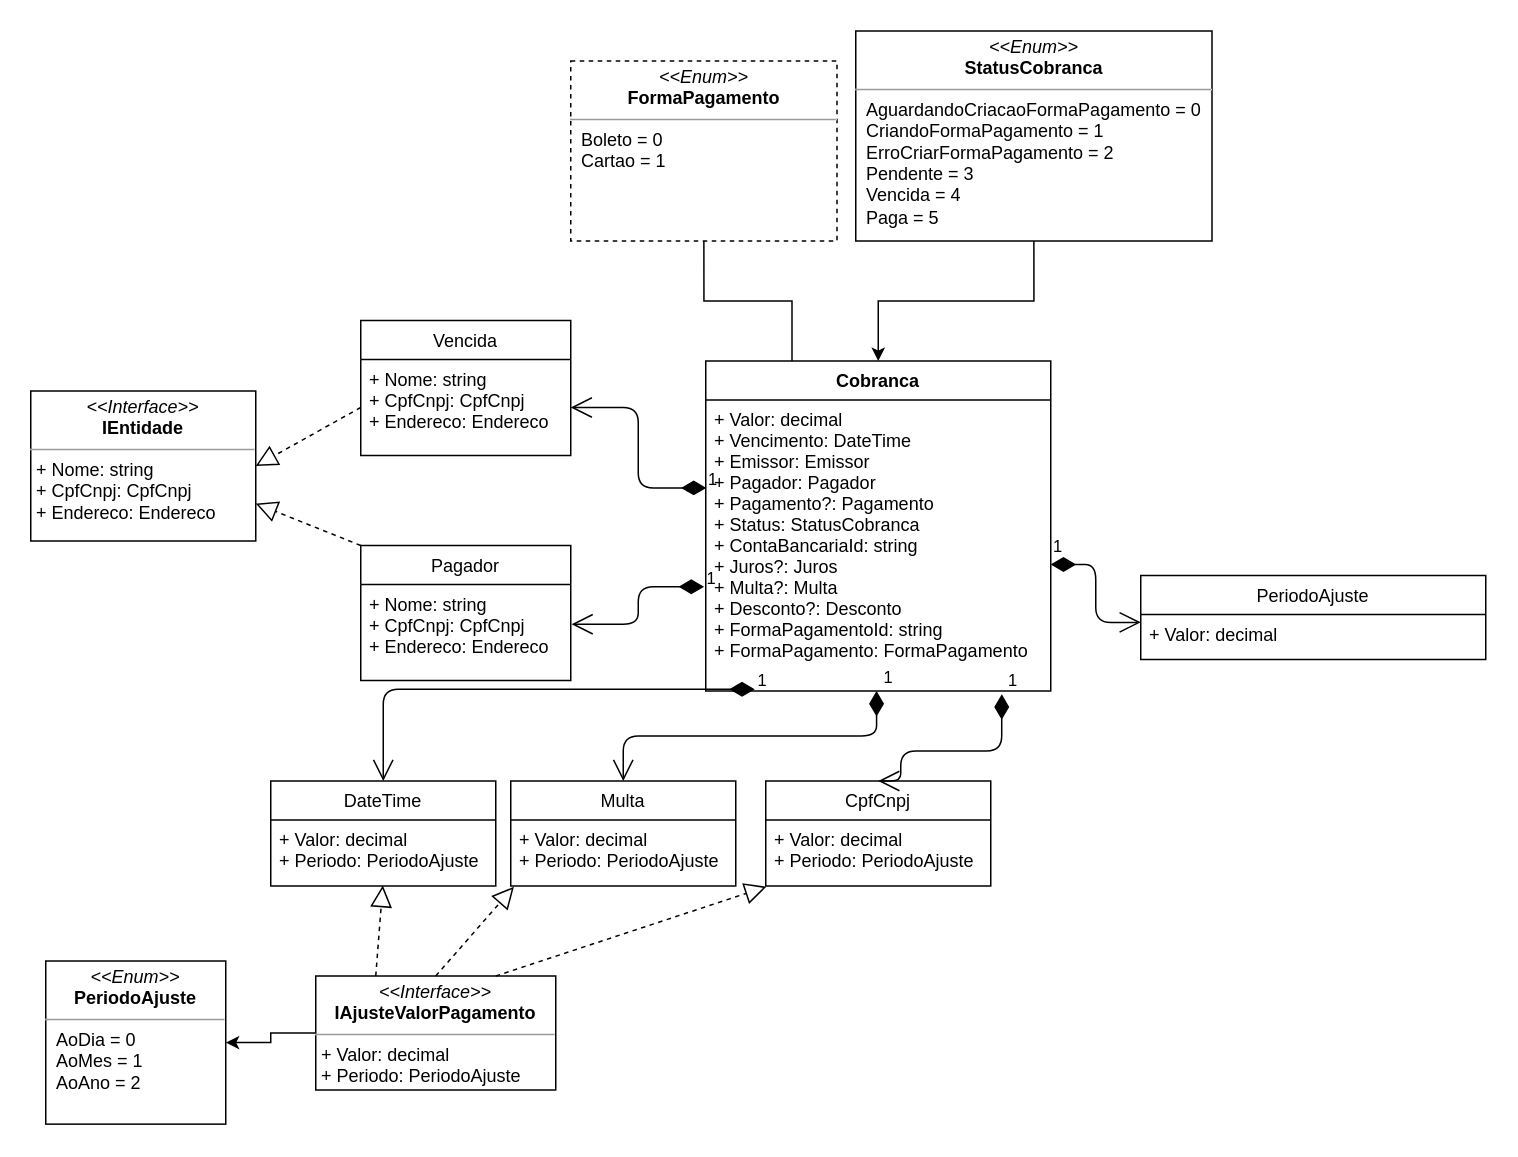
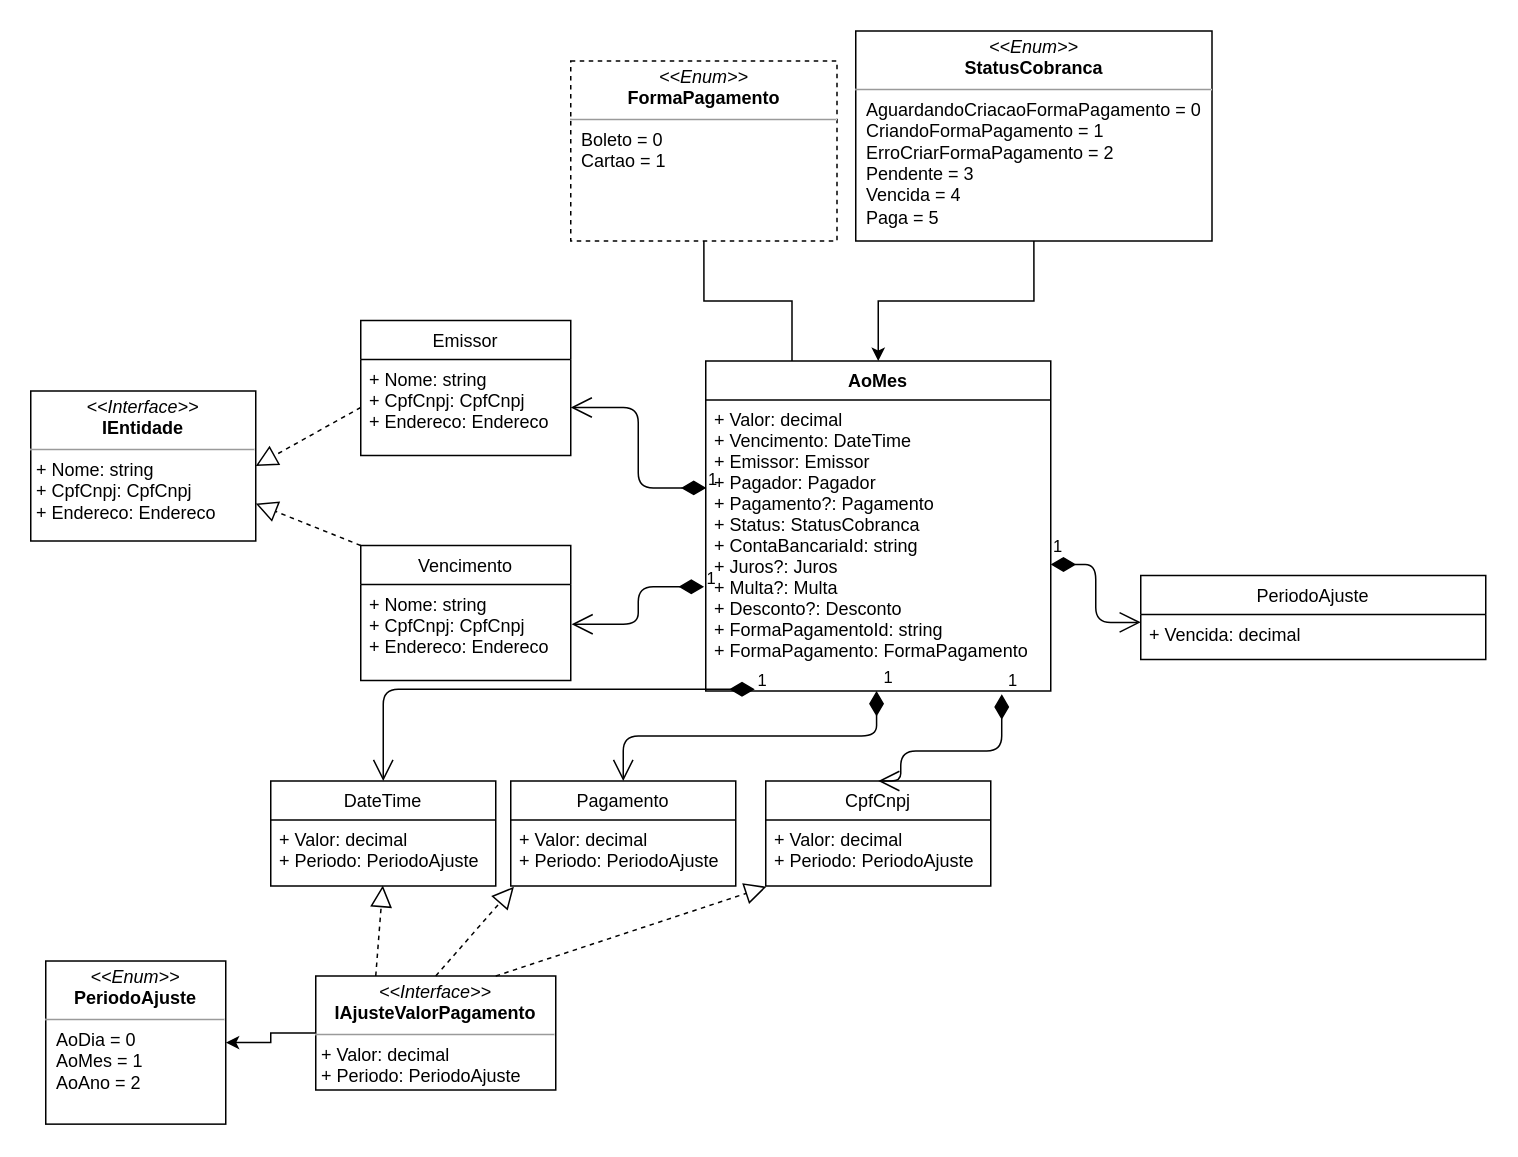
  <mxCell id="0" />
  <mxCell id="1" parent="0" />
  <mxCell id="2" value="1" style="endArrow=open;html=1;endSize=12;startArrow=diamondThin;startSize=14;startFill=1;edgeStyle=orthogonalEdgeStyle;align=left;verticalAlign=bottom;entryX=1.004;entryY=0.414;entryDx=0;entryDy=0;entryPerimeter=0;exitX=-0.005;exitY=0.642;exitDx=0;exitDy=0;exitPerimeter=0;" parent="1" source="24" target="9" edge="1"><mxGeometry x="-1" y="3" relative="1" as="geometry"><mxPoint x="440" y="421" as="sourcePoint" /><mxPoint x="630" y="230" as="targetPoint" /></mxGeometry></mxCell>
  <mxCell id="3" value="1" style="endArrow=open;html=1;endSize=12;startArrow=diamondThin;startSize=14;startFill=1;edgeStyle=orthogonalEdgeStyle;align=left;verticalAlign=bottom;entryX=1;entryY=0.5;entryDx=0;entryDy=0;exitX=0.002;exitY=0.302;exitDx=0;exitDy=0;exitPerimeter=0;" parent="1" source="24" target="7" edge="1"><mxGeometry x="-1" y="3" relative="1" as="geometry"><mxPoint x="430" y="280" as="sourcePoint" /><mxPoint x="630" y="230" as="targetPoint" /></mxGeometry></mxCell>
  <mxCell id="4" value="" style="endArrow=block;dashed=1;endFill=0;endSize=12;html=1;entryX=1;entryY=0.5;entryDx=0;entryDy=0;exitX=0;exitY=0.5;exitDx=0;exitDy=0;" parent="1" source="7" target="10" edge="1"><mxGeometry width="160" relative="1" as="geometry"><mxPoint x="110" y="200" as="sourcePoint" /><mxPoint x="165" y="318" as="targetPoint" /></mxGeometry></mxCell>
  <mxCell id="5" value="" style="endArrow=block;dashed=1;endFill=0;endSize=12;html=1;entryX=1;entryY=0.75;entryDx=0;entryDy=0;exitX=0;exitY=0;exitDx=0;exitDy=0;" parent="1" source="8" target="10" edge="1"><mxGeometry width="160" relative="1" as="geometry"><mxPoint x="230" y="302" as="sourcePoint" /><mxPoint x="165" y="348" as="targetPoint" /></mxGeometry></mxCell>
- <mxCell id="6" value="Vencida" style="swimlane;fontStyle=0;childLayout=stackLayout;horizontal=1;startSize=26;fillColor=none;horizontalStack=0;resizeParent=1;resizeParentMax=0;resizeLast=0;collapsible=1;marginBottom=0;" parent="1" vertex="1"><mxGeometry x="240" y="213" width="140" height="90" as="geometry" /></mxCell>
+ <mxCell id="6" value="Emissor" style="swimlane;fontStyle=0;childLayout=stackLayout;horizontal=1;startSize=26;fillColor=none;horizontalStack=0;resizeParent=1;resizeParentMax=0;resizeLast=0;collapsible=1;marginBottom=0;" parent="1" vertex="1"><mxGeometry x="240" y="213" width="140" height="90" as="geometry" /></mxCell>
  <mxCell id="7" value="+ Nome: string&#10;+ CpfCnpj: CpfCnpj&#10;+ Endereco: Endereco" style="text;strokeColor=none;fillColor=none;align=left;verticalAlign=top;spacingLeft=4;spacingRight=4;overflow=hidden;rotatable=0;points=[[0,0.5],[1,0.5]];portConstraint=eastwest;" parent="6" vertex="1"><mxGeometry y="26" width="140" height="64" as="geometry" /></mxCell>
- <mxCell id="8" value="Pagador" style="swimlane;fontStyle=0;childLayout=stackLayout;horizontal=1;startSize=26;fillColor=none;horizontalStack=0;resizeParent=1;resizeParentMax=0;resizeLast=0;collapsible=1;marginBottom=0;" parent="1" vertex="1"><mxGeometry x="240" y="363" width="140" height="90" as="geometry" /></mxCell>
+ <mxCell id="8" value="Vencimento" style="swimlane;fontStyle=0;childLayout=stackLayout;horizontal=1;startSize=26;fillColor=none;horizontalStack=0;resizeParent=1;resizeParentMax=0;resizeLast=0;collapsible=1;marginBottom=0;" parent="1" vertex="1"><mxGeometry x="240" y="363" width="140" height="90" as="geometry" /></mxCell>
  <mxCell id="9" value="+ Nome: string&#10;+ CpfCnpj: CpfCnpj&#10;+ Endereco: Endereco" style="text;strokeColor=none;fillColor=none;align=left;verticalAlign=top;spacingLeft=4;spacingRight=4;overflow=hidden;rotatable=0;points=[[0,0.5],[1,0.5]];portConstraint=eastwest;" parent="8" vertex="1"><mxGeometry y="26" width="140" height="64" as="geometry" /></mxCell>
  <mxCell id="10" value="&lt;p style=&quot;margin: 0px ; margin-top: 4px ; text-align: center&quot;&gt;&lt;i&gt;&amp;lt;&amp;lt;Interface&amp;gt;&amp;gt;&lt;/i&gt;&lt;br&gt;&lt;b&gt;IEntidade&lt;/b&gt;&lt;/p&gt;&lt;hr size=&quot;1&quot;&gt;&lt;p style=&quot;margin: 0px ; margin-left: 4px&quot;&gt;+ Nome: string&lt;br style=&quot;padding: 0px ; margin: 0px&quot;&gt;+ CpfCnpj: CpfCnpj&lt;br style=&quot;padding: 0px ; margin: 0px&quot;&gt;+ Endereco: Endereco&lt;br&gt;&lt;/p&gt;&lt;p style=&quot;margin: 0px ; margin-left: 4px&quot;&gt;&lt;br&gt;&lt;/p&gt;" style="verticalAlign=top;align=left;overflow=fill;fontSize=12;fontFamily=Helvetica;html=1;" parent="1" vertex="1"><mxGeometry x="20" y="260" width="150" height="100" as="geometry" /></mxCell>
  <mxCell id="11" value="1" style="endArrow=open;html=1;endSize=12;startArrow=diamondThin;startSize=14;startFill=1;edgeStyle=orthogonalEdgeStyle;align=left;verticalAlign=bottom;exitX=1;exitY=0.565;exitDx=0;exitDy=0;exitPerimeter=0;entryX=0;entryY=0.175;entryDx=0;entryDy=0;entryPerimeter=0;" parent="1" source="24" target="26" edge="1"><mxGeometry x="-1" y="3" relative="1" as="geometry"><mxPoint x="680" y="460" as="sourcePoint" /><mxPoint x="840" y="460" as="targetPoint" /></mxGeometry></mxCell>
  <mxCell id="12" style="edgeStyle=orthogonalEdgeStyle;rounded=0;orthogonalLoop=1;jettySize=auto;html=1;exitX=0.5;exitY=1;exitDx=0;exitDy=0;entryX=0.5;entryY=0;entryDx=0;entryDy=0;" parent="1" source="13" target="23" edge="1"><mxGeometry relative="1" as="geometry" /></mxCell>
  <mxCell id="13" value="&lt;p style=&quot;margin: 0px ; margin-top: 4px ; text-align: center&quot;&gt;&lt;i&gt;&amp;lt;&amp;lt;Enum&amp;gt;&amp;gt;&lt;/i&gt;&lt;br&gt;&lt;b&gt;StatusCobranca&lt;/b&gt;&lt;/p&gt;&lt;hr size=&quot;1&quot;&gt;&lt;p style=&quot;margin: 0px ; margin-left: 4px&quot;&gt;&amp;nbsp;AguardandoCriacaoFormaPagamento = 0&lt;/p&gt;&lt;p style=&quot;margin: 0px ; margin-left: 4px&quot;&gt;&amp;nbsp;CriandoFormaPagamento = 1&lt;br&gt;&lt;/p&gt;&lt;p style=&quot;margin: 0px ; margin-left: 4px&quot;&gt;&amp;nbsp;ErroCriarFormaPagamento = 2&lt;br&gt;&lt;/p&gt;&lt;p style=&quot;margin: 0px ; margin-left: 4px&quot;&gt;&amp;nbsp;Pendente = 3&lt;br&gt;&amp;nbsp;Vencida = 4&lt;br&gt;&amp;nbsp;Paga = 5&lt;/p&gt;&lt;p style=&quot;margin: 0px ; margin-left: 4px&quot;&gt;&lt;br&gt;&lt;/p&gt;&lt;p style=&quot;margin: 0px ; margin-left: 4px&quot;&gt;&lt;br&gt;&lt;/p&gt;" style="verticalAlign=top;align=left;overflow=fill;fontSize=12;fontFamily=Helvetica;html=1;" parent="1" vertex="1"><mxGeometry x="570" y="20" width="237.5" height="140" as="geometry" /></mxCell>
  <mxCell id="14" style="edgeStyle=orthogonalEdgeStyle;rounded=0;orthogonalLoop=1;jettySize=auto;html=1;exitX=0;exitY=0.5;exitDx=0;exitDy=0;" parent="1" source="15" target="16" edge="1"><mxGeometry relative="1" as="geometry" /></mxCell>
  <mxCell id="15" value="&lt;p style=&quot;margin: 0px ; margin-top: 4px ; text-align: center&quot;&gt;&lt;i&gt;&amp;lt;&amp;lt;Interface&amp;gt;&amp;gt;&lt;/i&gt;&lt;br&gt;&lt;b&gt;IAjusteValorPagamento&lt;/b&gt;&lt;br&gt;&lt;/p&gt;&lt;hr size=&quot;1&quot;&gt;&lt;p style=&quot;margin: 0px ; margin-left: 4px&quot;&gt;+ Valor: decimal&lt;br&gt;+ Periodo: PeriodoAjuste&lt;/p&gt;&lt;hr size=&quot;1&quot;&gt;&lt;p style=&quot;margin: 0px ; margin-left: 4px&quot;&gt;&lt;br&gt;&lt;/p&gt;" style="verticalAlign=top;align=left;overflow=fill;fontSize=12;fontFamily=Helvetica;html=1;" parent="1" vertex="1"><mxGeometry x="210" y="650" width="160" height="76" as="geometry" /></mxCell>
  <mxCell id="16" value="&lt;p style=&quot;margin: 0px ; margin-top: 4px ; text-align: center&quot;&gt;&lt;i&gt;&amp;lt;&amp;lt;Enum&amp;gt;&amp;gt;&lt;/i&gt;&lt;br&gt;&lt;b&gt;PeriodoAjuste&lt;/b&gt;&lt;/p&gt;&lt;hr size=&quot;1&quot;&gt;&lt;p style=&quot;margin: 0px ; margin-left: 4px&quot;&gt;&amp;nbsp;AoDia = 0&lt;br&gt;&lt;/p&gt;&lt;p style=&quot;margin: 0px ; margin-left: 4px&quot;&gt;&amp;nbsp;AoMes = 1&lt;br&gt;&lt;/p&gt;&lt;p style=&quot;margin: 0px ; margin-left: 4px&quot;&gt;&amp;nbsp;AoAno = 2&lt;/p&gt;&lt;p style=&quot;margin: 0px ; margin-left: 4px&quot;&gt;&lt;br&gt;&lt;/p&gt;&lt;p style=&quot;margin: 0px ; margin-left: 4px&quot;&gt;&lt;br&gt;&lt;/p&gt;" style="verticalAlign=top;align=left;overflow=fill;fontSize=12;fontFamily=Helvetica;html=1;direction=south;" parent="1" vertex="1"><mxGeometry x="30" y="640" width="120" height="108.75" as="geometry" /></mxCell>
  <mxCell id="17" value="" style="endArrow=block;dashed=1;endFill=0;endSize=12;html=1;entryX=0.014;entryY=1.011;entryDx=0;entryDy=0;exitX=0.5;exitY=0;exitDx=0;exitDy=0;entryPerimeter=0;" parent="1" source="15" target="32" edge="1"><mxGeometry width="160" relative="1" as="geometry"><mxPoint x="450" y="788" as="sourcePoint" /><mxPoint x="380" y="760" as="targetPoint" /></mxGeometry></mxCell>
  <mxCell id="18" value="" style="endArrow=block;dashed=1;endFill=0;endSize=12;html=1;entryX=0.003;entryY=1.011;entryDx=0;entryDy=0;exitX=0.75;exitY=0;exitDx=0;exitDy=0;entryPerimeter=0;" parent="1" source="15" target="34" edge="1"><mxGeometry width="160" relative="1" as="geometry"><mxPoint x="430" y="762" as="sourcePoint" /><mxPoint x="360" y="734" as="targetPoint" /></mxGeometry></mxCell>
  <mxCell id="19" value="" style="endArrow=block;dashed=1;endFill=0;endSize=12;html=1;entryX=0.498;entryY=0.992;entryDx=0;entryDy=0;exitX=0.25;exitY=0;exitDx=0;exitDy=0;entryPerimeter=0;" parent="1" source="15" target="30" edge="1"><mxGeometry width="160" relative="1" as="geometry"><mxPoint x="390" y="848" as="sourcePoint" /><mxPoint x="320" y="820" as="targetPoint" /></mxGeometry></mxCell>
  <mxCell id="20" value="1" style="endArrow=open;html=1;endSize=12;startArrow=diamondThin;startSize=14;startFill=1;edgeStyle=orthogonalEdgeStyle;align=left;verticalAlign=bottom;exitX=0.142;exitY=0.994;exitDx=0;exitDy=0;exitPerimeter=0;entryX=0.5;entryY=0;entryDx=0;entryDy=0;" parent="1" source="24" target="29" edge="1"><mxGeometry x="-1" y="3" relative="1" as="geometry"><mxPoint x="507.05" y="513.016" as="sourcePoint" /><mxPoint x="360" y="654" as="targetPoint" /></mxGeometry></mxCell>
  <mxCell id="21" value="1" style="endArrow=open;html=1;endSize=12;startArrow=diamondThin;startSize=14;startFill=1;edgeStyle=orthogonalEdgeStyle;align=left;verticalAlign=bottom;exitX=0.495;exitY=1;exitDx=0;exitDy=0;exitPerimeter=0;entryX=0.5;entryY=0;entryDx=0;entryDy=0;" parent="1" source="24" target="31" edge="1"><mxGeometry x="-1" y="3" relative="1" as="geometry"><mxPoint x="572.98" y="510.988" as="sourcePoint" /><mxPoint x="503.75" y="652.7" as="targetPoint" /></mxGeometry></mxCell>
  <mxCell id="22" value="1" style="endArrow=open;html=1;endSize=12;startArrow=diamondThin;startSize=14;startFill=1;edgeStyle=orthogonalEdgeStyle;align=left;verticalAlign=bottom;exitX=0.858;exitY=1.011;exitDx=0;exitDy=0;exitPerimeter=0;entryX=0.5;entryY=0;entryDx=0;entryDy=0;" parent="1" source="24" target="33" edge="1"><mxGeometry x="-1" y="3" relative="1" as="geometry"><mxPoint x="647.08" y="511.976" as="sourcePoint" /><mxPoint x="770" y="642.7" as="targetPoint" /><Array as="points"><mxPoint x="667" y="500" /><mxPoint x="600" y="500" /><mxPoint x="600" y="520" /></Array></mxGeometry></mxCell>
- <mxCell id="23" value="Cobranca&#10;" style="swimlane;fontStyle=1;align=center;verticalAlign=top;childLayout=stackLayout;horizontal=1;startSize=26;horizontalStack=0;resizeParent=1;resizeParentMax=0;resizeLast=0;collapsible=1;marginBottom=0;" parent="1" vertex="1"><mxGeometry x="470" y="240" width="230" height="220" as="geometry" /></mxCell>
+ <mxCell id="23" value="AoMes&#10;" style="swimlane;fontStyle=1;align=center;verticalAlign=top;childLayout=stackLayout;horizontal=1;startSize=26;horizontalStack=0;resizeParent=1;resizeParentMax=0;resizeLast=0;collapsible=1;marginBottom=0;" parent="1" vertex="1"><mxGeometry x="470" y="240" width="230" height="220" as="geometry" /></mxCell>
  <mxCell id="24" value="+ Valor: decimal&#10;+ Vencimento: DateTime&#10;+ Emissor: Emissor&#10;+ Pagador: Pagador&#10;+ Pagamento?: Pagamento&#10;+ Status: StatusCobranca&#10;+ ContaBancariaId: string&#10;+ Juros?: Juros&#10;+ Multa?: Multa&#10;+ Desconto?: Desconto&#10;+ FormaPagamentoId: string&#10;+ FormaPagamento: FormaPagamento" style="text;strokeColor=none;fillColor=none;align=left;verticalAlign=top;spacingLeft=4;spacingRight=4;overflow=hidden;rotatable=0;points=[[0,0.5],[1,0.5]];portConstraint=eastwest;" parent="23" vertex="1"><mxGeometry y="26" width="230" height="194" as="geometry" /></mxCell>
  <mxCell id="25" value="PeriodoAjuste" style="swimlane;fontStyle=0;childLayout=stackLayout;horizontal=1;startSize=26;fillColor=none;horizontalStack=0;resizeParent=1;resizeParentMax=0;resizeLast=0;collapsible=1;marginBottom=0;" parent="1" vertex="1"><mxGeometry x="760" y="383" width="230" height="56" as="geometry" /></mxCell>
- <mxCell id="26" value="+ Valor: decimal" style="text;strokeColor=none;fillColor=none;align=left;verticalAlign=top;spacingLeft=4;spacingRight=4;overflow=hidden;rotatable=0;points=[[0,0.5],[1,0.5]];portConstraint=eastwest;" parent="25" vertex="1"><mxGeometry y="26" width="230" height="30" as="geometry" /></mxCell>
+ <mxCell id="26" value="+ Vencida: decimal" style="text;strokeColor=none;fillColor=none;align=left;verticalAlign=top;spacingLeft=4;spacingRight=4;overflow=hidden;rotatable=0;points=[[0,0.5],[1,0.5]];portConstraint=eastwest;" parent="25" vertex="1"><mxGeometry y="26" width="230" height="30" as="geometry" /></mxCell>
  <mxCell id="27" style="edgeStyle=orthogonalEdgeStyle;rounded=0;orthogonalLoop=1;jettySize=auto;html=1;exitX=0.5;exitY=1;exitDx=0;exitDy=0;entryX=0.25;entryY=0;entryDx=0;entryDy=0;endArrow=none;" parent="1" source="28" target="23" edge="1"><mxGeometry relative="1" as="geometry" /></mxCell>
  <mxCell id="28" value="&lt;p style=&quot;margin: 0px ; margin-top: 4px ; text-align: center&quot;&gt;&lt;i&gt;&amp;lt;&amp;lt;Enum&amp;gt;&amp;gt;&lt;/i&gt;&lt;br&gt;&lt;b&gt;FormaPagamento&lt;/b&gt;&lt;/p&gt;&lt;hr size=&quot;1&quot;&gt;&lt;p style=&quot;margin: 0px ; margin-left: 4px&quot;&gt;&amp;nbsp;Boleto = 0&lt;br&gt;&lt;/p&gt;&lt;p style=&quot;margin: 0px ; margin-left: 4px&quot;&gt;&amp;nbsp;Cartao = 1&lt;/p&gt;&lt;p style=&quot;margin: 0px ; margin-left: 4px&quot;&gt;&lt;br&gt;&lt;/p&gt;" style="verticalAlign=top;align=left;overflow=fill;fontSize=12;fontFamily=Helvetica;html=1;dashed=1;" parent="1" vertex="1"><mxGeometry x="380" y="40" width="177.5" height="120" as="geometry" /></mxCell>
  <mxCell id="29" value="DateTime" style="swimlane;fontStyle=0;childLayout=stackLayout;horizontal=1;startSize=26;fillColor=none;horizontalStack=0;resizeParent=1;resizeParentMax=0;resizeLast=0;collapsible=1;marginBottom=0;" parent="1" vertex="1"><mxGeometry x="180" y="520" width="150" height="70" as="geometry" /></mxCell>
  <mxCell id="30" value="+ Valor: decimal&#10;+ Periodo: PeriodoAjuste" style="text;strokeColor=none;fillColor=none;align=left;verticalAlign=top;spacingLeft=4;spacingRight=4;overflow=hidden;rotatable=0;points=[[0,0.5],[1,0.5]];portConstraint=eastwest;" parent="29" vertex="1"><mxGeometry y="26" width="150" height="44" as="geometry" /></mxCell>
- <mxCell id="31" value="Multa" style="swimlane;fontStyle=0;childLayout=stackLayout;horizontal=1;startSize=26;fillColor=none;horizontalStack=0;resizeParent=1;resizeParentMax=0;resizeLast=0;collapsible=1;marginBottom=0;" parent="1" vertex="1"><mxGeometry x="340" y="520" width="150" height="70" as="geometry" /></mxCell>
+ <mxCell id="31" value="Pagamento" style="swimlane;fontStyle=0;childLayout=stackLayout;horizontal=1;startSize=26;fillColor=none;horizontalStack=0;resizeParent=1;resizeParentMax=0;resizeLast=0;collapsible=1;marginBottom=0;" parent="1" vertex="1"><mxGeometry x="340" y="520" width="150" height="70" as="geometry" /></mxCell>
  <mxCell id="32" value="+ Valor: decimal&#10;+ Periodo: PeriodoAjuste" style="text;strokeColor=none;fillColor=none;align=left;verticalAlign=top;spacingLeft=4;spacingRight=4;overflow=hidden;rotatable=0;points=[[0,0.5],[1,0.5]];portConstraint=eastwest;" parent="31" vertex="1"><mxGeometry y="26" width="150" height="44" as="geometry" /></mxCell>
  <mxCell id="33" value="CpfCnpj" style="swimlane;fontStyle=0;childLayout=stackLayout;horizontal=1;startSize=26;fillColor=none;horizontalStack=0;resizeParent=1;resizeParentMax=0;resizeLast=0;collapsible=1;marginBottom=0;" parent="1" vertex="1"><mxGeometry x="510" y="520" width="150" height="70" as="geometry" /></mxCell>
  <mxCell id="34" value="+ Valor: decimal&#10;+ Periodo: PeriodoAjuste" style="text;strokeColor=none;fillColor=none;align=left;verticalAlign=top;spacingLeft=4;spacingRight=4;overflow=hidden;rotatable=0;points=[[0,0.5],[1,0.5]];portConstraint=eastwest;" parent="33" vertex="1"><mxGeometry y="26" width="150" height="44" as="geometry" /></mxCell>
